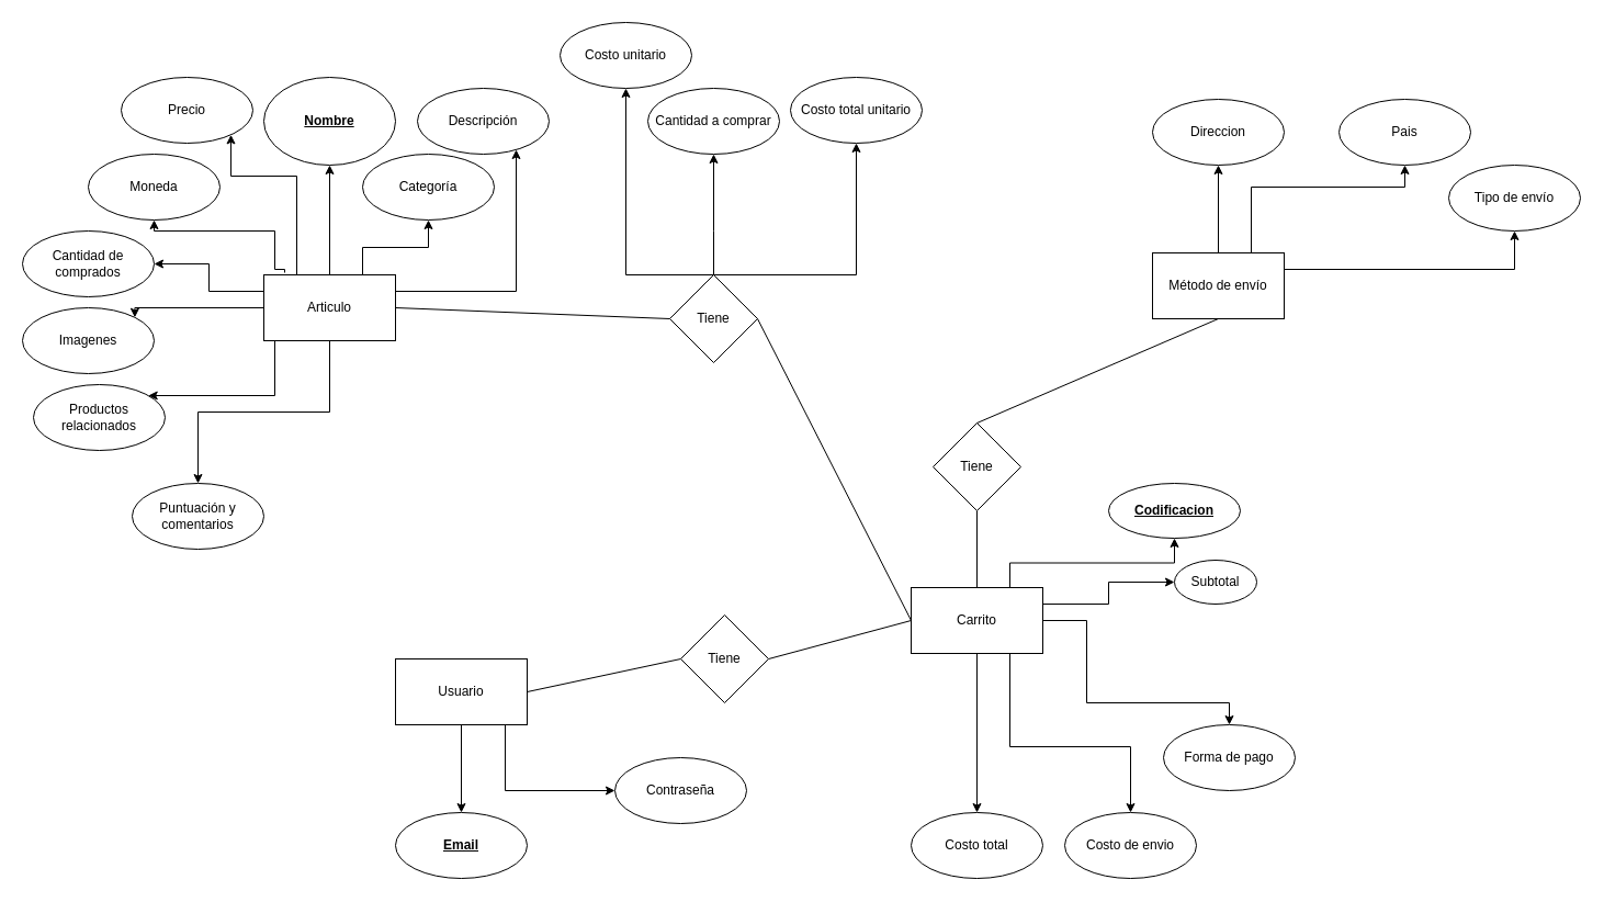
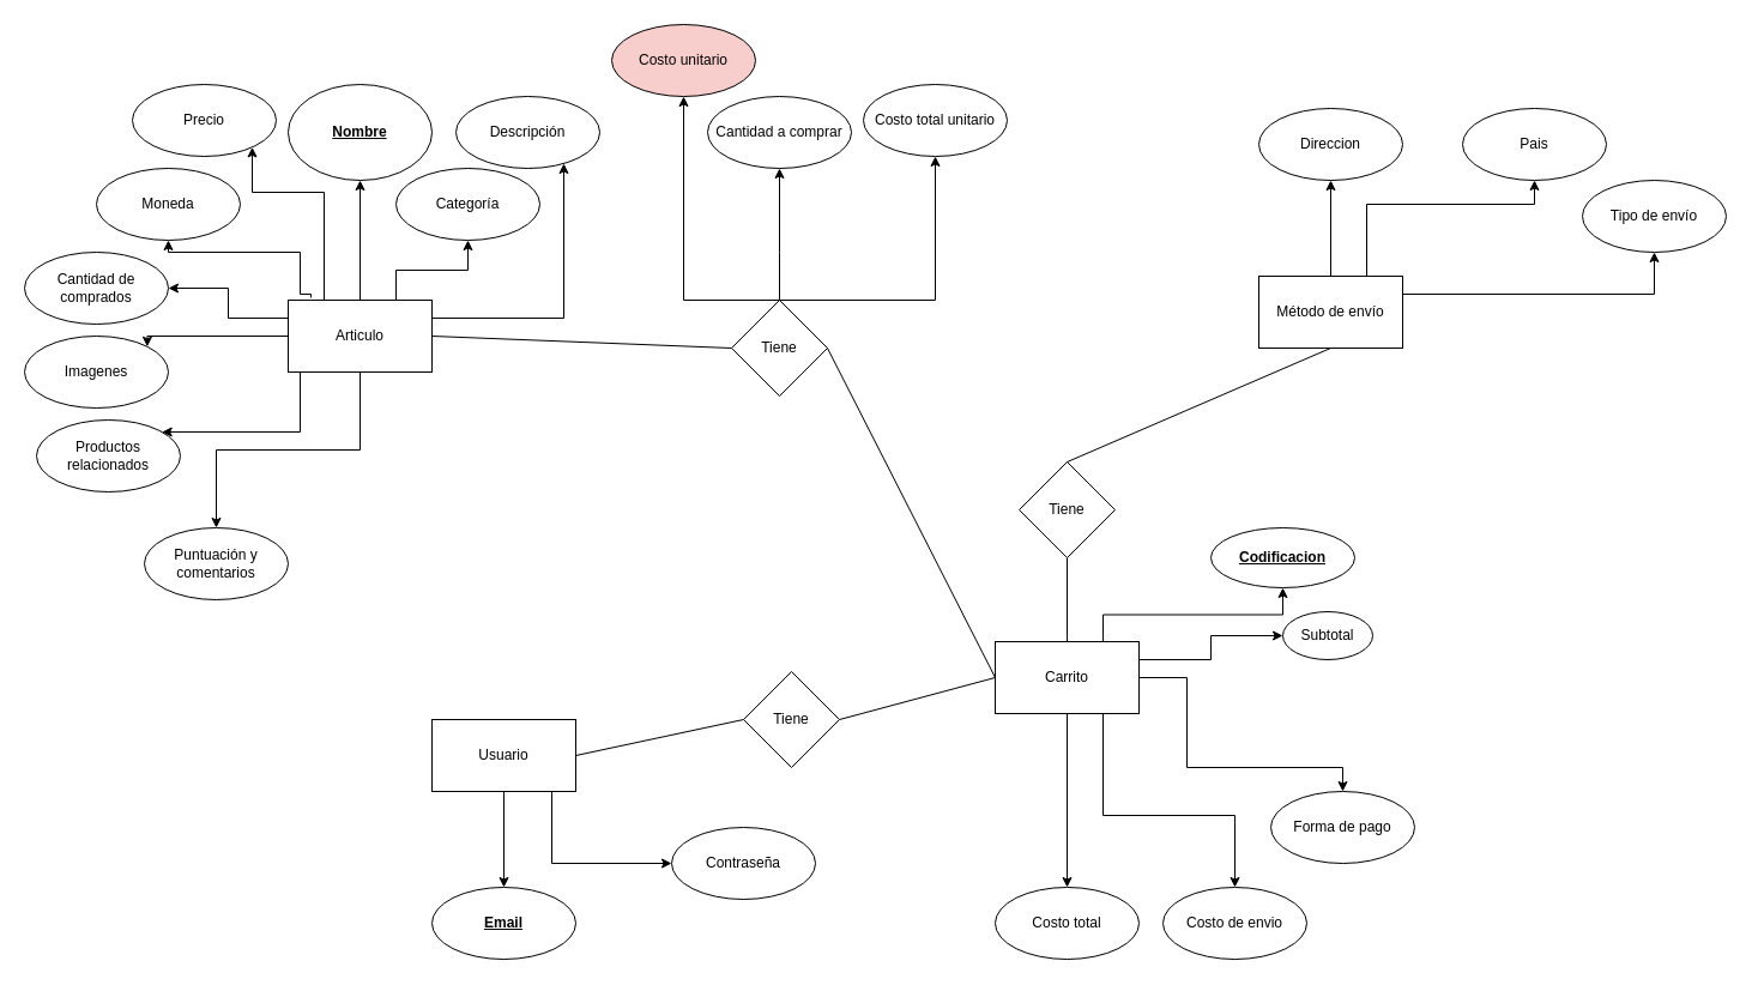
  <mxCell id="0" />
  <mxCell id="1" parent="0" />
  <mxCell id="2" value="" style="edgeStyle=orthogonalEdgeStyle;rounded=0;orthogonalLoop=1;jettySize=auto;html=1;" edge="1" parent="1" source="11" target="12"><mxGeometry relative="1" as="geometry" /></mxCell>
  <mxCell id="3" value="" style="edgeStyle=orthogonalEdgeStyle;rounded=0;orthogonalLoop=1;jettySize=auto;html=1;exitX=1;exitY=0.25;exitDx=0;exitDy=0;" edge="1" parent="1" source="11" target="13"><mxGeometry relative="1" as="geometry"><Array as="points"><mxPoint x="470" y="265" /></Array></mxGeometry></mxCell>
  <mxCell id="4" value="" style="edgeStyle=orthogonalEdgeStyle;rounded=0;orthogonalLoop=1;jettySize=auto;html=1;exitX=0.75;exitY=0;exitDx=0;exitDy=0;" edge="1" parent="1" source="11" target="14"><mxGeometry relative="1" as="geometry" /></mxCell>
  <mxCell id="5" value="" style="edgeStyle=orthogonalEdgeStyle;rounded=0;orthogonalLoop=1;jettySize=auto;html=1;exitX=0.25;exitY=0;exitDx=0;exitDy=0;" edge="1" parent="1" source="11" target="15"><mxGeometry relative="1" as="geometry"><Array as="points"><mxPoint x="270" y="160" /><mxPoint x="210" y="160" /></Array></mxGeometry></mxCell>
  <mxCell id="6" value="" style="edgeStyle=orthogonalEdgeStyle;rounded=0;orthogonalLoop=1;jettySize=auto;html=1;exitX=0.158;exitY=-0.033;exitDx=0;exitDy=0;exitPerimeter=0;" edge="1" parent="1" source="11" target="16"><mxGeometry relative="1" as="geometry"><Array as="points"><mxPoint x="259" y="245" /><mxPoint x="250" y="245" /><mxPoint x="250" y="210" /><mxPoint x="140" y="210" /></Array></mxGeometry></mxCell>
  <mxCell id="7" value="" style="edgeStyle=orthogonalEdgeStyle;rounded=0;orthogonalLoop=1;jettySize=auto;html=1;exitX=0;exitY=0.25;exitDx=0;exitDy=0;" edge="1" parent="1" source="11" target="17"><mxGeometry relative="1" as="geometry" /></mxCell>
  <mxCell id="8" value="" style="edgeStyle=orthogonalEdgeStyle;rounded=0;orthogonalLoop=1;jettySize=auto;html=1;entryX=1;entryY=0;entryDx=0;entryDy=0;" edge="1" parent="1" source="11" target="18"><mxGeometry relative="1" as="geometry"><Array as="points"><mxPoint x="122" y="280" /></Array></mxGeometry></mxCell>
  <mxCell id="9" value="" style="edgeStyle=orthogonalEdgeStyle;rounded=0;orthogonalLoop=1;jettySize=auto;html=1;" edge="1" parent="1" source="11" target="19"><mxGeometry relative="1" as="geometry"><Array as="points"><mxPoint x="250" y="360" /></Array></mxGeometry></mxCell>
  <mxCell id="10" value="" style="edgeStyle=orthogonalEdgeStyle;rounded=0;orthogonalLoop=1;jettySize=auto;html=1;" edge="1" parent="1" source="11" target="20"><mxGeometry relative="1" as="geometry" /></mxCell>
  <mxCell id="11" value="Articulo" style="rounded=0;whiteSpace=wrap;html=1;" vertex="1" parent="1"><mxGeometry x="240" y="250" width="120" height="60" as="geometry" /></mxCell>
  <mxCell id="12" value="&lt;b&gt;&lt;u&gt;Nombre&lt;/u&gt;&lt;/b&gt;" style="ellipse;whiteSpace=wrap;html=1;" vertex="1" parent="1"><mxGeometry x="240" y="70" width="120" height="80" as="geometry" /></mxCell>
  <mxCell id="13" value="Descripción" style="ellipse;whiteSpace=wrap;html=1;rounded=0;" vertex="1" parent="1"><mxGeometry x="380" y="80" width="120" height="60" as="geometry" /></mxCell>
  <mxCell id="14" value="Categoría" style="ellipse;whiteSpace=wrap;html=1;rounded=0;" vertex="1" parent="1"><mxGeometry x="330" y="140" width="120" height="60" as="geometry" /></mxCell>
  <mxCell id="15" value="Precio" style="ellipse;whiteSpace=wrap;html=1;rounded=0;" vertex="1" parent="1"><mxGeometry x="110" y="70" width="120" height="60" as="geometry" /></mxCell>
  <mxCell id="16" value="Moneda&lt;br&gt;" style="ellipse;whiteSpace=wrap;html=1;rounded=0;" vertex="1" parent="1"><mxGeometry x="80" y="140" width="120" height="60" as="geometry" /></mxCell>
  <mxCell id="17" value="Cantidad de comprados" style="ellipse;whiteSpace=wrap;html=1;rounded=0;" vertex="1" parent="1"><mxGeometry x="20" y="210" width="120" height="60" as="geometry" /></mxCell>
  <mxCell id="18" value="Imagenes&lt;br&gt;" style="ellipse;whiteSpace=wrap;html=1;rounded=0;" vertex="1" parent="1"><mxGeometry x="20" y="280" width="120" height="60" as="geometry" /></mxCell>
  <mxCell id="19" value="Productos relacionados" style="ellipse;whiteSpace=wrap;html=1;rounded=0;" vertex="1" parent="1"><mxGeometry x="30" y="350" width="120" height="60" as="geometry" /></mxCell>
  <mxCell id="20" value="Puntuación y comentarios" style="ellipse;whiteSpace=wrap;html=1;rounded=0;" vertex="1" parent="1"><mxGeometry x="120" y="440" width="120" height="60" as="geometry" /></mxCell>
  <mxCell id="21" value="" style="edgeStyle=orthogonalEdgeStyle;rounded=0;orthogonalLoop=1;jettySize=auto;html=1;" edge="1" parent="1" source="24" target="43"><mxGeometry relative="1" as="geometry"><Array as="points"><mxPoint x="570" y="250" /></Array></mxGeometry></mxCell>
  <mxCell id="22" value="" style="edgeStyle=orthogonalEdgeStyle;rounded=0;orthogonalLoop=1;jettySize=auto;html=1;" edge="1" parent="1" source="24" target="44"><mxGeometry relative="1" as="geometry"><Array as="points"><mxPoint x="650" y="210" /><mxPoint x="650" y="210" /></Array></mxGeometry></mxCell>
  <mxCell id="23" style="edgeStyle=orthogonalEdgeStyle;rounded=0;orthogonalLoop=1;jettySize=auto;html=1;exitX=0.5;exitY=0;exitDx=0;exitDy=0;" edge="1" parent="1" source="24" target="45"><mxGeometry relative="1" as="geometry"><mxPoint x="760" y="130" as="targetPoint" /><Array as="points"><mxPoint x="780" y="250" /></Array></mxGeometry></mxCell>
  <mxCell id="24" value="Tiene&lt;br&gt;" style="rhombus;whiteSpace=wrap;html=1;rounded=0;" vertex="1" parent="1"><mxGeometry x="610" y="250" width="80" height="80" as="geometry" /></mxCell>
  <mxCell id="25" value="" style="edgeStyle=orthogonalEdgeStyle;rounded=0;orthogonalLoop=1;jettySize=auto;html=1;" edge="1" parent="1" source="30" target="42"><mxGeometry relative="1" as="geometry"><Array as="points"><mxPoint x="990" y="565" /><mxPoint x="990" y="640" /><mxPoint x="1120" y="640" /></Array></mxGeometry></mxCell>
  <mxCell id="26" value="" style="edgeStyle=orthogonalEdgeStyle;rounded=0;orthogonalLoop=1;jettySize=auto;html=1;" edge="1" parent="1" target="46"><mxGeometry relative="1" as="geometry"><mxPoint x="920" y="600" as="sourcePoint" /><Array as="points"><mxPoint x="920" y="550" /><mxPoint x="920" y="680" /><mxPoint x="1030" y="680" /></Array></mxGeometry></mxCell>
  <mxCell id="27" value="" style="edgeStyle=orthogonalEdgeStyle;rounded=0;orthogonalLoop=1;jettySize=auto;html=1;" edge="1" parent="1" source="30" target="47"><mxGeometry relative="1" as="geometry" /></mxCell>
  <mxCell id="28" style="edgeStyle=orthogonalEdgeStyle;rounded=0;orthogonalLoop=1;jettySize=auto;html=1;exitX=1;exitY=0.25;exitDx=0;exitDy=0;entryX=0;entryY=0.5;entryDx=0;entryDy=0;" edge="1" parent="1" source="30" target="41"><mxGeometry relative="1" as="geometry" /></mxCell>
  <mxCell id="29" style="edgeStyle=orthogonalEdgeStyle;rounded=0;orthogonalLoop=1;jettySize=auto;html=1;exitX=0.75;exitY=0;exitDx=0;exitDy=0;" edge="1" parent="1" source="30" target="58"><mxGeometry relative="1" as="geometry"><mxPoint x="1070" y="450" as="targetPoint" /></mxGeometry></mxCell>
  <mxCell id="30" value="Carrito" style="whiteSpace=wrap;html=1;rounded=0;" vertex="1" parent="1"><mxGeometry x="830" y="535" width="120" height="60" as="geometry" /></mxCell>
  <mxCell id="31" value="" style="endArrow=none;html=1;entryX=0;entryY=0.5;entryDx=0;entryDy=0;exitX=1;exitY=0.5;exitDx=0;exitDy=0;" edge="1" parent="1" source="24" target="30"><mxGeometry width="50" height="50" relative="1" as="geometry"><mxPoint x="660" y="360" as="sourcePoint" /><mxPoint x="710" y="310" as="targetPoint" /></mxGeometry></mxCell>
  <mxCell id="32" value="" style="endArrow=none;html=1;exitX=1;exitY=0.5;exitDx=0;exitDy=0;entryX=0;entryY=0.5;entryDx=0;entryDy=0;" edge="1" parent="1" source="11" target="24"><mxGeometry width="50" height="50" relative="1" as="geometry"><mxPoint x="660" y="360" as="sourcePoint" /><mxPoint x="710" y="310" as="targetPoint" /></mxGeometry></mxCell>
  <mxCell id="33" value="" style="edgeStyle=orthogonalEdgeStyle;rounded=0;orthogonalLoop=1;jettySize=auto;html=1;" edge="1" parent="1" source="35" target="36"><mxGeometry relative="1" as="geometry" /></mxCell>
  <mxCell id="34" value="" style="edgeStyle=orthogonalEdgeStyle;rounded=0;orthogonalLoop=1;jettySize=auto;html=1;entryX=0;entryY=0.5;entryDx=0;entryDy=0;" edge="1" parent="1" source="35" target="37"><mxGeometry relative="1" as="geometry"><Array as="points"><mxPoint x="460" y="720" /></Array></mxGeometry></mxCell>
  <mxCell id="35" value="Usuario" style="rounded=0;whiteSpace=wrap;html=1;" vertex="1" parent="1"><mxGeometry x="360" y="600" width="120" height="60" as="geometry" /></mxCell>
  <mxCell id="36" value="&lt;b&gt;&lt;u&gt;Email&lt;/u&gt;&lt;/b&gt;" style="ellipse;whiteSpace=wrap;html=1;rounded=0;" vertex="1" parent="1"><mxGeometry x="360" y="740" width="120" height="60" as="geometry" /></mxCell>
  <mxCell id="37" value="Contraseña" style="ellipse;whiteSpace=wrap;html=1;rounded=0;" vertex="1" parent="1"><mxGeometry x="560" y="690" width="120" height="60" as="geometry" /></mxCell>
  <mxCell id="38" value="Tiene" style="rhombus;whiteSpace=wrap;html=1;" vertex="1" parent="1"><mxGeometry x="620" y="560" width="80" height="80" as="geometry" /></mxCell>
  <mxCell id="39" value="" style="endArrow=none;html=1;entryX=1;entryY=0.5;entryDx=0;entryDy=0;exitX=0;exitY=0.5;exitDx=0;exitDy=0;" edge="1" parent="1" source="30" target="38"><mxGeometry width="50" height="50" relative="1" as="geometry"><mxPoint x="680" y="460" as="sourcePoint" /><mxPoint x="730" y="410" as="targetPoint" /></mxGeometry></mxCell>
  <mxCell id="40" value="" style="endArrow=none;html=1;entryX=0;entryY=0.5;entryDx=0;entryDy=0;exitX=1;exitY=0.5;exitDx=0;exitDy=0;" edge="1" parent="1" source="35" target="38"><mxGeometry width="50" height="50" relative="1" as="geometry"><mxPoint x="680" y="430" as="sourcePoint" /><mxPoint x="730" y="380" as="targetPoint" /></mxGeometry></mxCell>
  <mxCell id="41" value="Subtotal" style="ellipse;whiteSpace=wrap;html=1;rounded=0;" vertex="1" parent="1"><mxGeometry x="1070" y="510" width="75" height="40" as="geometry" /></mxCell>
  <mxCell id="42" value="Forma de pago&lt;br&gt;" style="ellipse;whiteSpace=wrap;html=1;rounded=0;" vertex="1" parent="1"><mxGeometry x="1060" y="660" width="120" height="60" as="geometry" /></mxCell>
- <mxCell id="43" value="Costo unitario" style="ellipse;whiteSpace=wrap;html=1;rounded=0;" vertex="1" parent="1"><mxGeometry x="510" y="20" width="120" height="60" as="geometry" /></mxCell>
+ <mxCell id="43" value="Costo unitario" style="ellipse;whiteSpace=wrap;html=1;rounded=0;fillColor=#f8cecc;" vertex="1" parent="1"><mxGeometry x="510" y="20" width="120" height="60" as="geometry" /></mxCell>
  <mxCell id="44" value="Cantidad a comprar&lt;br&gt;" style="ellipse;whiteSpace=wrap;html=1;rounded=0;" vertex="1" parent="1"><mxGeometry x="590" y="80" width="120" height="60" as="geometry" /></mxCell>
  <mxCell id="45" value="Costo total unitario" style="ellipse;whiteSpace=wrap;html=1;" vertex="1" parent="1"><mxGeometry x="720" y="70" width="120" height="60" as="geometry" /></mxCell>
  <mxCell id="46" value="Costo de envio&lt;br&gt;" style="ellipse;whiteSpace=wrap;html=1;rounded=0;" vertex="1" parent="1"><mxGeometry x="970" y="740" width="120" height="60" as="geometry" /></mxCell>
  <mxCell id="47" value="Costo total" style="ellipse;whiteSpace=wrap;html=1;rounded=0;" vertex="1" parent="1"><mxGeometry x="830" y="740" width="120" height="60" as="geometry" /></mxCell>
  <mxCell id="48" value="Tiene&lt;br&gt;" style="rhombus;whiteSpace=wrap;html=1;rounded=0;" vertex="1" parent="1"><mxGeometry x="850" y="385" width="80" height="80" as="geometry" /></mxCell>
  <mxCell id="49" value="" style="edgeStyle=orthogonalEdgeStyle;rounded=0;orthogonalLoop=1;jettySize=auto;html=1;" edge="1" parent="1" source="52" target="55"><mxGeometry relative="1" as="geometry" /></mxCell>
  <mxCell id="50" value="" style="edgeStyle=orthogonalEdgeStyle;rounded=0;orthogonalLoop=1;jettySize=auto;html=1;exitX=0.75;exitY=0;exitDx=0;exitDy=0;" edge="1" parent="1" source="52" target="56"><mxGeometry relative="1" as="geometry"><Array as="points"><mxPoint x="1140" y="170" /><mxPoint x="1280" y="170" /></Array></mxGeometry></mxCell>
  <mxCell id="51" value="" style="edgeStyle=orthogonalEdgeStyle;rounded=0;orthogonalLoop=1;jettySize=auto;html=1;exitX=1;exitY=0.25;exitDx=0;exitDy=0;" edge="1" parent="1" source="52" target="57"><mxGeometry relative="1" as="geometry" /></mxCell>
  <mxCell id="52" value="Método de envío&lt;br&gt;" style="whiteSpace=wrap;html=1;rounded=0;" vertex="1" parent="1"><mxGeometry x="1050" y="230" width="120" height="60" as="geometry" /></mxCell>
  <mxCell id="53" value="" style="endArrow=none;html=1;entryX=0.5;entryY=1;entryDx=0;entryDy=0;exitX=0.5;exitY=0;exitDx=0;exitDy=0;" edge="1" parent="1" source="30" target="48"><mxGeometry width="50" height="50" relative="1" as="geometry"><mxPoint x="780" y="370" as="sourcePoint" /><mxPoint x="830" y="320" as="targetPoint" /></mxGeometry></mxCell>
  <mxCell id="54" value="" style="endArrow=none;html=1;entryX=0.5;entryY=1;entryDx=0;entryDy=0;exitX=0.5;exitY=0;exitDx=0;exitDy=0;" edge="1" parent="1" source="48" target="52"><mxGeometry width="50" height="50" relative="1" as="geometry"><mxPoint x="780" y="370" as="sourcePoint" /><mxPoint x="830" y="320" as="targetPoint" /></mxGeometry></mxCell>
  <mxCell id="55" value="Direccion" style="ellipse;whiteSpace=wrap;html=1;rounded=0;" vertex="1" parent="1"><mxGeometry x="1050" y="90" width="120" height="60" as="geometry" /></mxCell>
  <mxCell id="56" value="Pais" style="ellipse;whiteSpace=wrap;html=1;rounded=0;" vertex="1" parent="1"><mxGeometry x="1220" y="90" width="120" height="60" as="geometry" /></mxCell>
  <mxCell id="57" value="Tipo de envío" style="ellipse;whiteSpace=wrap;html=1;rounded=0;" vertex="1" parent="1"><mxGeometry x="1320" y="150" width="120" height="60" as="geometry" /></mxCell>
  <mxCell id="58" value="&lt;b&gt;&lt;u&gt;Codificacion&lt;/u&gt;&lt;/b&gt;" style="ellipse;whiteSpace=wrap;html=1;" vertex="1" parent="1"><mxGeometry x="1010" y="440" width="120" height="50" as="geometry" /></mxCell>
